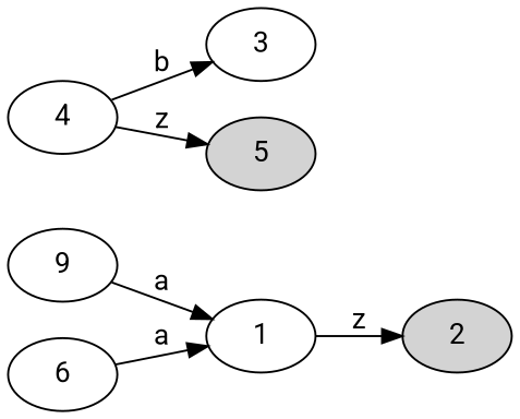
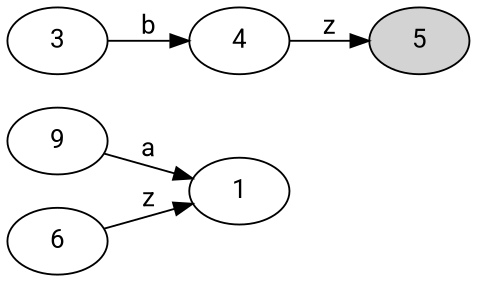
  digraph {
    fontname=Roboto
    rankdir=LR
    node [fontname=Roboto]
    edge [fontname=Roboto]
    n1 [label=9]
    1
-   2 [style=filled]
    3
    4
    5 [style=filled]
    6
    n1 -> 1 [label=a]
-   1 -> 2 [label=z]
-   4 -> 3 [label=b]
+   3 -> 4 [label=b]
    4 -> 5 [label=z]
-   6 -> 1 [label=a]
+   6 -> 1 [label=z]
  }
